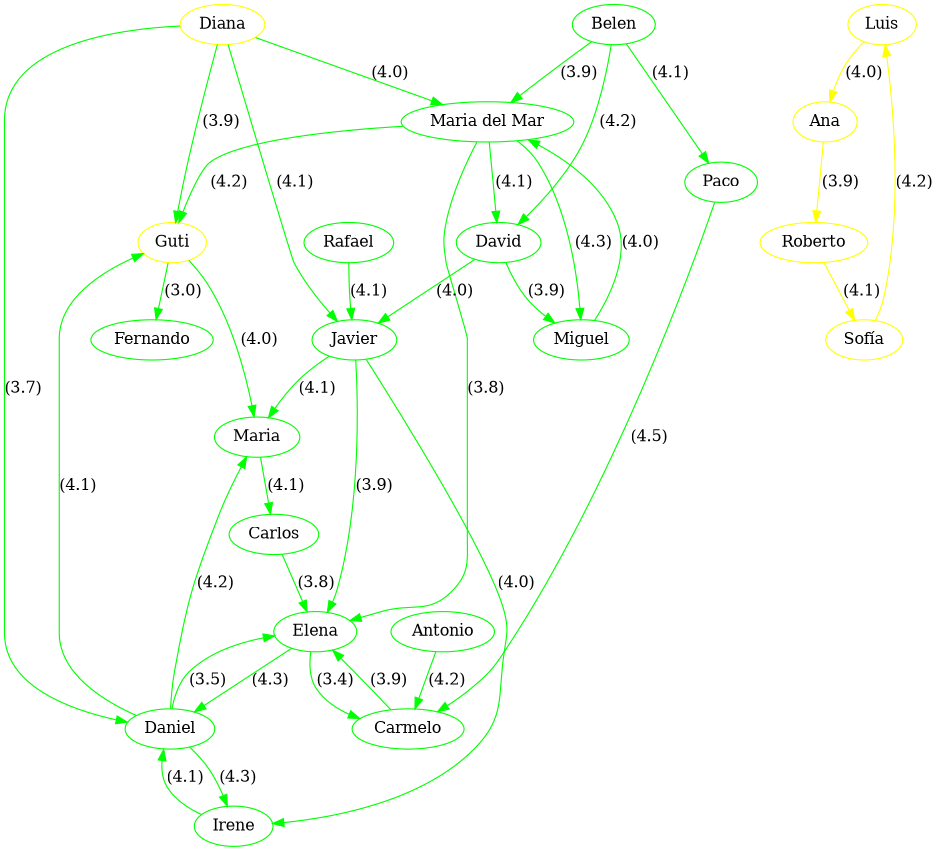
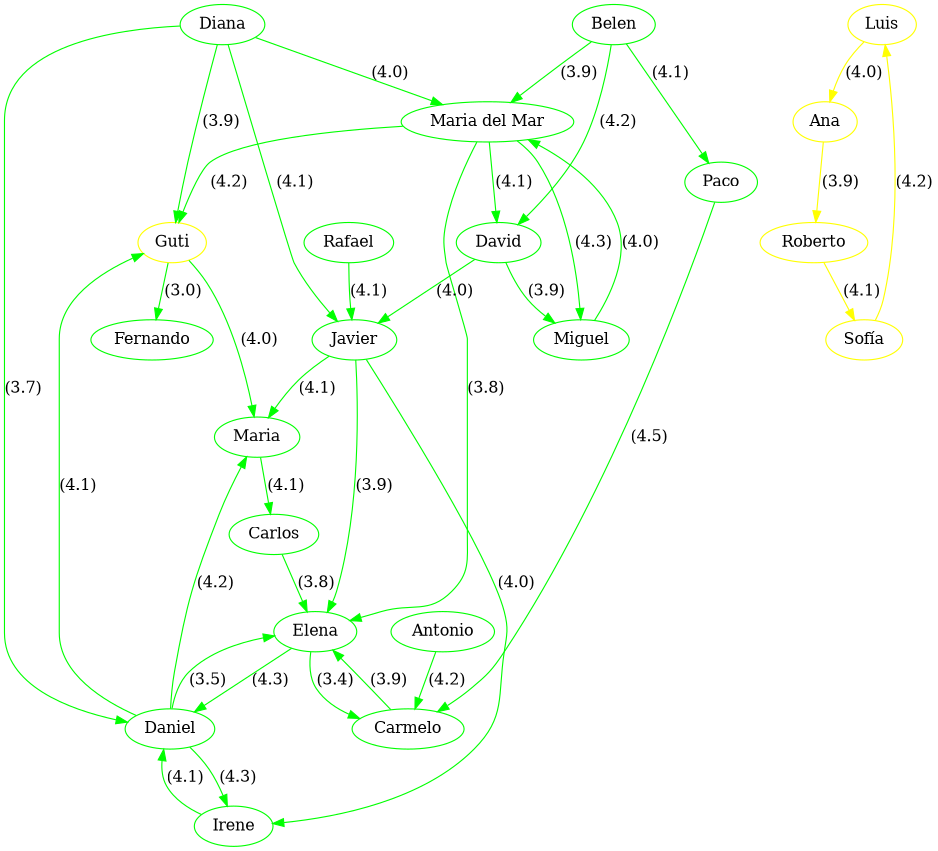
  strict digraph {
    node [color=green]
    edge [color=green]
-   n1 [color=yellow label=Diana]
+   n1 [label=Diana]
    n2 [color=yellow label=Guti]
    n3 [label=Daniel]
    n4 [label=Javier]
    n5 [label="Maria del Mar"]
    n6 [label=Fernando]
    n7 [label=Maria]
    n8 [label=Elena]
    n9 [label=Irene]
    n10 [label=David]
    n11 [label=Miguel]
    n12 [label=Carlos]
    n13 [label=Belen]
    n14 [label=Paco]
    n15 [label=Carmelo]
    n16 [label=Rafael]
    n17 [label=Antonio]
    n18 [color=yellow label=Luis]
    n19 [color=yellow label=Ana]
    n20 [color=yellow label=Roberto]
    n21 [color=yellow label="Sofía"]
    n1 -> n2 [label="(3.9)"]
    n1 -> n3 [label="(3.7)"]
    n1 -> n4 [label="(4.1)"]
    n1 -> n5 [label="(4.0)"]
    n2 -> n6 [label="(3.0)"]
    n2 -> n7 [label="(4.0)"]
    n3 -> n2 [label="(4.1)"]
    n3 -> n7 [label="(4.2)"]
    n3 -> n8 [label="(3.5)"]
    n3 -> n9 [label="(4.3)"]
    n4 -> n7 [label="(4.1)"]
    n4 -> n8 [label="(3.9)"]
    n4 -> n9 [label="(4.0)"]
    n5 -> n2 [label="(4.2)"]
    n5 -> n8 [label="(3.8)"]
    n5 -> n10 [label="(4.1)"]
    n5 -> n11 [label="(4.3)"]
    n7 -> n12 [label="(4.1)"]
    n8 -> n3 [label="(4.3)"]
    n8 -> n15 [label="(3.4)"]
    n9 -> n3 [label="(4.1)"]
    n10 -> n4 [label="(4.0)"]
    n10 -> n11 [label="(3.9)"]
    n11 -> n5 [label="(4.0)"]
    n12 -> n8 [label="(3.8)"]
    n13 -> n5 [label="(3.9)"]
    n13 -> n10 [label="(4.2)"]
    n13 -> n14 [label="(4.1)"]
    n14 -> n15 [label="(4.5)"]
    n15 -> n8 [label="(3.9)"]
    n16 -> n4 [label="(4.1)"]
    n17 -> n15 [label="(4.2)"]
    n18 -> n19 [color=yellow label="(4.0)"]
    n19 -> n20 [color=yellow label="(3.9)"]
    n20 -> n21 [color=yellow label="(4.1)"]
    n21 -> n18 [color=yellow label="(4.2)"]
  }
